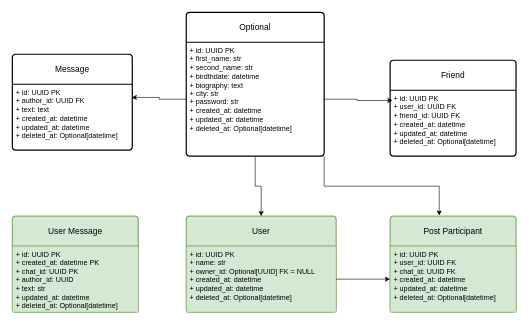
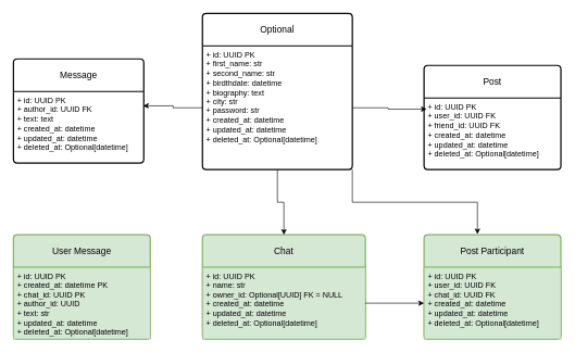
  <mxCell id="0" />
  <mxCell id="1" parent="0" />
  <mxCell id="2" value="Optional" style="swimlane;childLayout=stackLayout;horizontal=1;startSize=50;horizontalStack=0;rounded=1;fontSize=14;fontStyle=0;strokeWidth=2;resizeParent=0;resizeLast=1;shadow=0;dashed=0;align=center;arcSize=4;whiteSpace=wrap;html=1;" parent="1" vertex="1"><mxGeometry x="310" y="20" width="230" height="240" as="geometry" /></mxCell>
  <mxCell id="3" value="+ id: UUID PK&lt;br&gt;+ first_name: str&lt;br&gt;+ second_name: str&lt;div&gt;+ birdthdate: datetime&lt;/div&gt;&lt;div&gt;+ biography: text&lt;/div&gt;&lt;div&gt;+ city: str&lt;/div&gt;&lt;div&gt;+ password: str&lt;/div&gt;&lt;div&gt;&lt;div&gt;+ created_at: datetime&lt;/div&gt;&lt;div&gt;+ updated_at: datetime&lt;/div&gt;&lt;div&gt;+ deleted_at: Optional[datetime]&lt;/div&gt;&lt;/div&gt;" style="align=left;strokeColor=none;fillColor=none;spacingLeft=4;spacingRight=4;fontSize=12;verticalAlign=top;resizable=0;rotatable=0;part=1;html=1;whiteSpace=wrap;" parent="2" vertex="1"><mxGeometry y="50" width="230" height="190" as="geometry" /></mxCell>
  <mxCell id="4" style="edgeStyle=orthogonalEdgeStyle;rounded=0;orthogonalLoop=1;jettySize=auto;html=1;exitX=0.5;exitY=1;exitDx=0;exitDy=0;" parent="2" source="3" target="3" edge="1"><mxGeometry relative="1" as="geometry" /></mxCell>
- <mxCell id="5" value="Friend" style="swimlane;childLayout=stackLayout;horizontal=1;startSize=50;horizontalStack=0;rounded=1;fontSize=14;fontStyle=0;strokeWidth=2;resizeParent=0;resizeLast=1;shadow=0;dashed=0;align=center;arcSize=4;whiteSpace=wrap;html=1;" parent="1" vertex="1"><mxGeometry x="650" y="100" width="210" height="160" as="geometry" /></mxCell>
+ <mxCell id="5" value="Post" style="swimlane;childLayout=stackLayout;horizontal=1;startSize=50;horizontalStack=0;rounded=1;fontSize=14;fontStyle=0;strokeWidth=2;resizeParent=0;resizeLast=1;shadow=0;dashed=0;align=center;arcSize=4;whiteSpace=wrap;html=1;" parent="1" vertex="1"><mxGeometry x="650" y="100" width="210" height="160" as="geometry" /></mxCell>
  <mxCell id="6" value="+ id: UUID PK&lt;br&gt;+ user_id: UUID FK&lt;br&gt;+ friend_id: UUID FK&lt;div&gt;&lt;div&gt;+ created_at: datetime&lt;/div&gt;&lt;div&gt;+ updated_at: datetime&lt;/div&gt;&lt;div&gt;+ deleted_at: Optional[datetime]&lt;/div&gt;&lt;/div&gt;" style="align=left;strokeColor=none;fillColor=none;spacingLeft=4;spacingRight=4;fontSize=12;verticalAlign=top;resizable=0;rotatable=0;part=1;html=1;whiteSpace=wrap;" parent="5" vertex="1"><mxGeometry y="50" width="210" height="110" as="geometry" /></mxCell>
  <mxCell id="7" style="edgeStyle=orthogonalEdgeStyle;rounded=0;orthogonalLoop=1;jettySize=auto;html=1;exitX=0.5;exitY=1;exitDx=0;exitDy=0;" parent="5" source="6" target="6" edge="1"><mxGeometry relative="1" as="geometry" /></mxCell>
  <mxCell id="8" value="Message" style="swimlane;childLayout=stackLayout;horizontal=1;startSize=50;horizontalStack=0;rounded=1;fontSize=14;fontStyle=0;strokeWidth=2;resizeParent=0;resizeLast=1;shadow=0;dashed=0;align=center;arcSize=4;whiteSpace=wrap;html=1;" parent="1" vertex="1"><mxGeometry x="20" y="90" width="200" height="160" as="geometry" /></mxCell>
  <mxCell id="9" value="+ id: UUID PK&lt;br&gt;+ author_id: UUID FK&lt;br&gt;+ text: text&lt;div&gt;+ created_at: datetime&lt;/div&gt;&lt;div&gt;+ updated_at: datetime&lt;/div&gt;&lt;div&gt;+ deleted_at: Optional[datetime]&lt;/div&gt;" style="align=left;strokeColor=none;fillColor=none;spacingLeft=4;spacingRight=4;fontSize=12;verticalAlign=top;resizable=0;rotatable=0;part=1;html=1;whiteSpace=wrap;" parent="8" vertex="1"><mxGeometry y="50" width="200" height="110" as="geometry" /></mxCell>
  <mxCell id="10" style="edgeStyle=orthogonalEdgeStyle;rounded=0;orthogonalLoop=1;jettySize=auto;html=1;exitX=0.5;exitY=1;exitDx=0;exitDy=0;" parent="8" source="9" target="9" edge="1"><mxGeometry relative="1" as="geometry" /></mxCell>
  <mxCell id="11" style="edgeStyle=orthogonalEdgeStyle;rounded=0;orthogonalLoop=1;jettySize=auto;html=1;entryX=0.995;entryY=0.2;entryDx=0;entryDy=0;entryPerimeter=0;" parent="1" source="3" target="9" edge="1"><mxGeometry relative="1" as="geometry" /></mxCell>
  <mxCell id="12" style="edgeStyle=orthogonalEdgeStyle;rounded=0;orthogonalLoop=1;jettySize=auto;html=1;entryX=0.019;entryY=0.155;entryDx=0;entryDy=0;entryPerimeter=0;" parent="1" source="3" target="6" edge="1"><mxGeometry relative="1" as="geometry" /></mxCell>
- <mxCell id="13" value="User" style="swimlane;childLayout=stackLayout;horizontal=1;startSize=50;horizontalStack=0;rounded=1;fontSize=14;fontStyle=0;strokeWidth=2;resizeParent=0;resizeLast=1;shadow=0;dashed=0;align=center;arcSize=4;whiteSpace=wrap;html=1;fillColor=#d5e8d4;strokeColor=#82b366;" parent="1" vertex="1"><mxGeometry x="310" y="360" width="250" height="160" as="geometry" /></mxCell>
+ <mxCell id="13" value="Chat" style="swimlane;childLayout=stackLayout;horizontal=1;startSize=50;horizontalStack=0;rounded=1;fontSize=14;fontStyle=0;strokeWidth=2;resizeParent=0;resizeLast=1;shadow=0;dashed=0;align=center;arcSize=4;whiteSpace=wrap;html=1;fillColor=#d5e8d4;strokeColor=#82b366;" parent="1" vertex="1"><mxGeometry x="310" y="360" width="250" height="160" as="geometry" /></mxCell>
  <mxCell id="14" value="+ id: UUID PK&lt;br&gt;+ name: str&lt;br&gt;+ owner_id: Optional[UUID] FK = NULL&lt;div&gt;&lt;div&gt;+ created_at: datetime&lt;/div&gt;&lt;div&gt;+ updated_at: datetime&lt;/div&gt;&lt;div&gt;+ deleted_at: Optional[datetime]&lt;/div&gt;&lt;/div&gt;" style="align=left;strokeColor=#82b366;fillColor=#d5e8d4;spacingLeft=4;spacingRight=4;fontSize=12;verticalAlign=top;resizable=0;rotatable=0;part=1;html=1;whiteSpace=wrap;" parent="13" vertex="1"><mxGeometry y="50" width="250" height="110" as="geometry" /></mxCell>
  <mxCell id="15" style="edgeStyle=orthogonalEdgeStyle;rounded=0;orthogonalLoop=1;jettySize=auto;html=1;exitX=0.5;exitY=1;exitDx=0;exitDy=0;" parent="13" source="14" target="14" edge="1"><mxGeometry relative="1" as="geometry" /></mxCell>
  <mxCell id="16" style="edgeStyle=orthogonalEdgeStyle;rounded=0;orthogonalLoop=1;jettySize=auto;html=1;" parent="1" source="3" target="13" edge="1"><mxGeometry relative="1" as="geometry" /></mxCell>
  <mxCell id="17" value="Post Participant" style="swimlane;childLayout=stackLayout;horizontal=1;startSize=50;horizontalStack=0;rounded=1;fontSize=14;fontStyle=0;strokeWidth=2;resizeParent=0;resizeLast=1;shadow=0;dashed=0;align=center;arcSize=4;whiteSpace=wrap;html=1;fillColor=#d5e8d4;strokeColor=#82b366;" parent="1" vertex="1"><mxGeometry x="650" y="360" width="210" height="160" as="geometry" /></mxCell>
  <mxCell id="18" value="+ id: UUID PK&lt;br&gt;+ user_id: UUID FK&lt;br&gt;+ chat_id: UUID FK&lt;div&gt;&lt;div&gt;+ created_at: datetime&lt;/div&gt;&lt;div&gt;+ updated_at: datetime&lt;/div&gt;&lt;div&gt;+ deleted_at: Optional[datetime]&lt;/div&gt;&lt;/div&gt;" style="align=left;strokeColor=#82b366;fillColor=#d5e8d4;spacingLeft=4;spacingRight=4;fontSize=12;verticalAlign=top;resizable=0;rotatable=0;part=1;html=1;whiteSpace=wrap;" parent="17" vertex="1"><mxGeometry y="50" width="210" height="110" as="geometry" /></mxCell>
  <mxCell id="19" style="edgeStyle=orthogonalEdgeStyle;rounded=0;orthogonalLoop=1;jettySize=auto;html=1;exitX=0.5;exitY=1;exitDx=0;exitDy=0;" parent="17" source="18" target="18" edge="1"><mxGeometry relative="1" as="geometry" /></mxCell>
  <mxCell id="20" style="edgeStyle=orthogonalEdgeStyle;rounded=0;orthogonalLoop=1;jettySize=auto;html=1;exitX=1;exitY=1;exitDx=0;exitDy=0;entryX=0.39;entryY=-0.006;entryDx=0;entryDy=0;entryPerimeter=0;" parent="1" source="3" target="17" edge="1"><mxGeometry relative="1" as="geometry" /></mxCell>
  <mxCell id="21" style="edgeStyle=orthogonalEdgeStyle;rounded=0;orthogonalLoop=1;jettySize=auto;html=1;" parent="1" source="14" target="18" edge="1"><mxGeometry relative="1" as="geometry" /></mxCell>
  <mxCell id="22" value="User Message" style="swimlane;childLayout=stackLayout;horizontal=1;startSize=50;horizontalStack=0;rounded=1;fontSize=14;fontStyle=0;strokeWidth=2;resizeParent=0;resizeLast=1;shadow=0;dashed=0;align=center;arcSize=4;whiteSpace=wrap;html=1;fillColor=#d5e8d4;strokeColor=#82b366;" parent="1" vertex="1"><mxGeometry x="20" y="360" width="210" height="160" as="geometry" /></mxCell>
  <mxCell id="23" value="+ id: UUID PK&lt;div&gt;+ created_at: datetime PK&lt;/div&gt;&lt;div&gt;+ chat_id: UUID PK&lt;br&gt;+ author_id: UUID&lt;br&gt;&lt;div&gt;+ text: str&lt;div&gt;&lt;div&gt;+ updated_at: datetime&lt;/div&gt;&lt;div&gt;+ deleted_at: Optional[datetime]&lt;/div&gt;&lt;/div&gt;&lt;/div&gt;&lt;/div&gt;" style="align=left;strokeColor=#82b366;fillColor=#d5e8d4;spacingLeft=4;spacingRight=4;fontSize=12;verticalAlign=top;resizable=0;rotatable=0;part=1;html=1;whiteSpace=wrap;" parent="22" vertex="1"><mxGeometry y="50" width="210" height="110" as="geometry" /></mxCell>
  <mxCell id="24" style="edgeStyle=orthogonalEdgeStyle;rounded=0;orthogonalLoop=1;jettySize=auto;html=1;exitX=0.5;exitY=1;exitDx=0;exitDy=0;" parent="22" source="23" target="23" edge="1"><mxGeometry relative="1" as="geometry" /></mxCell>
